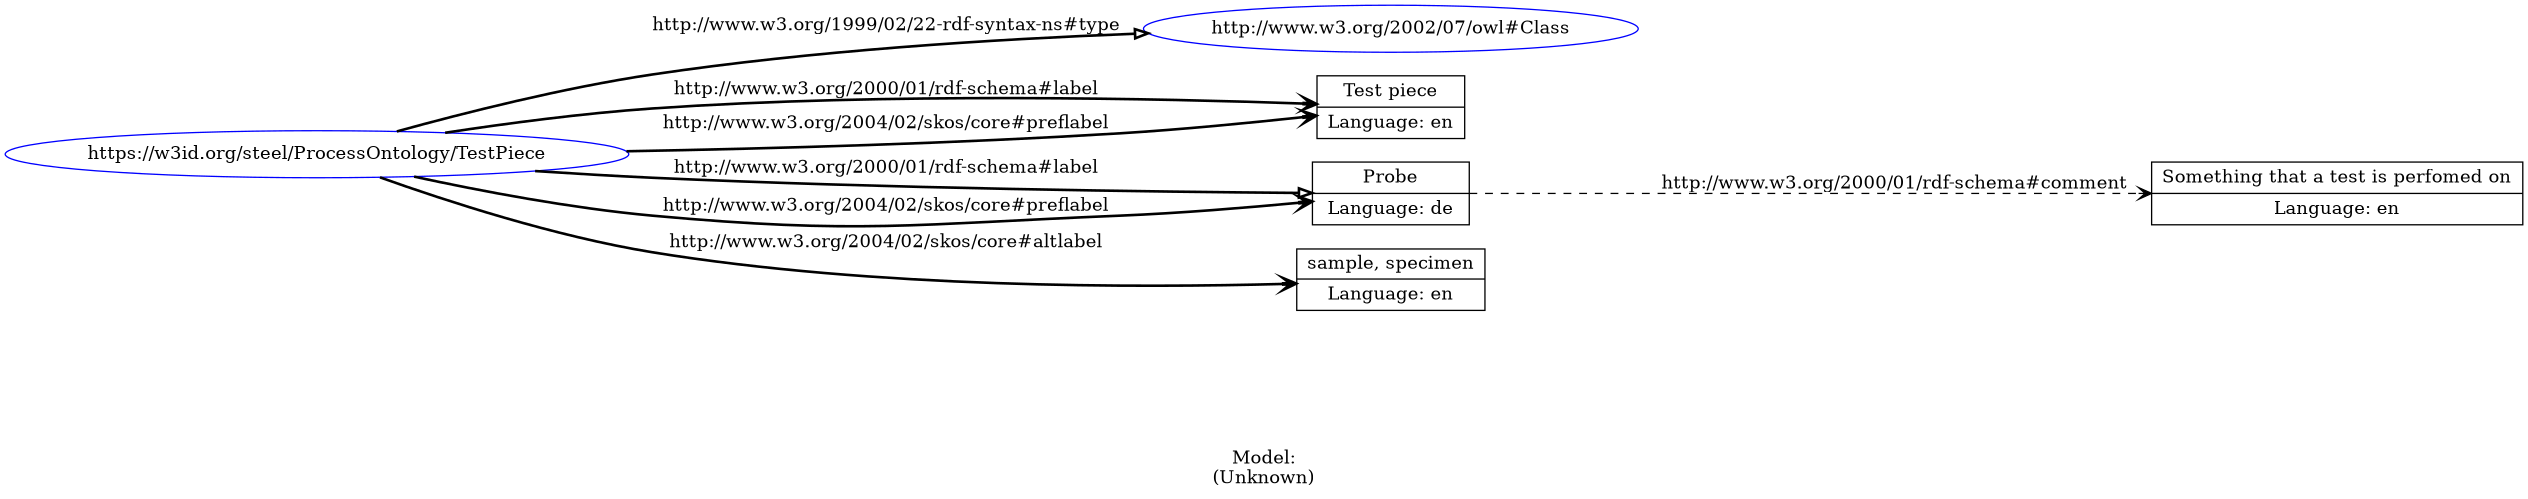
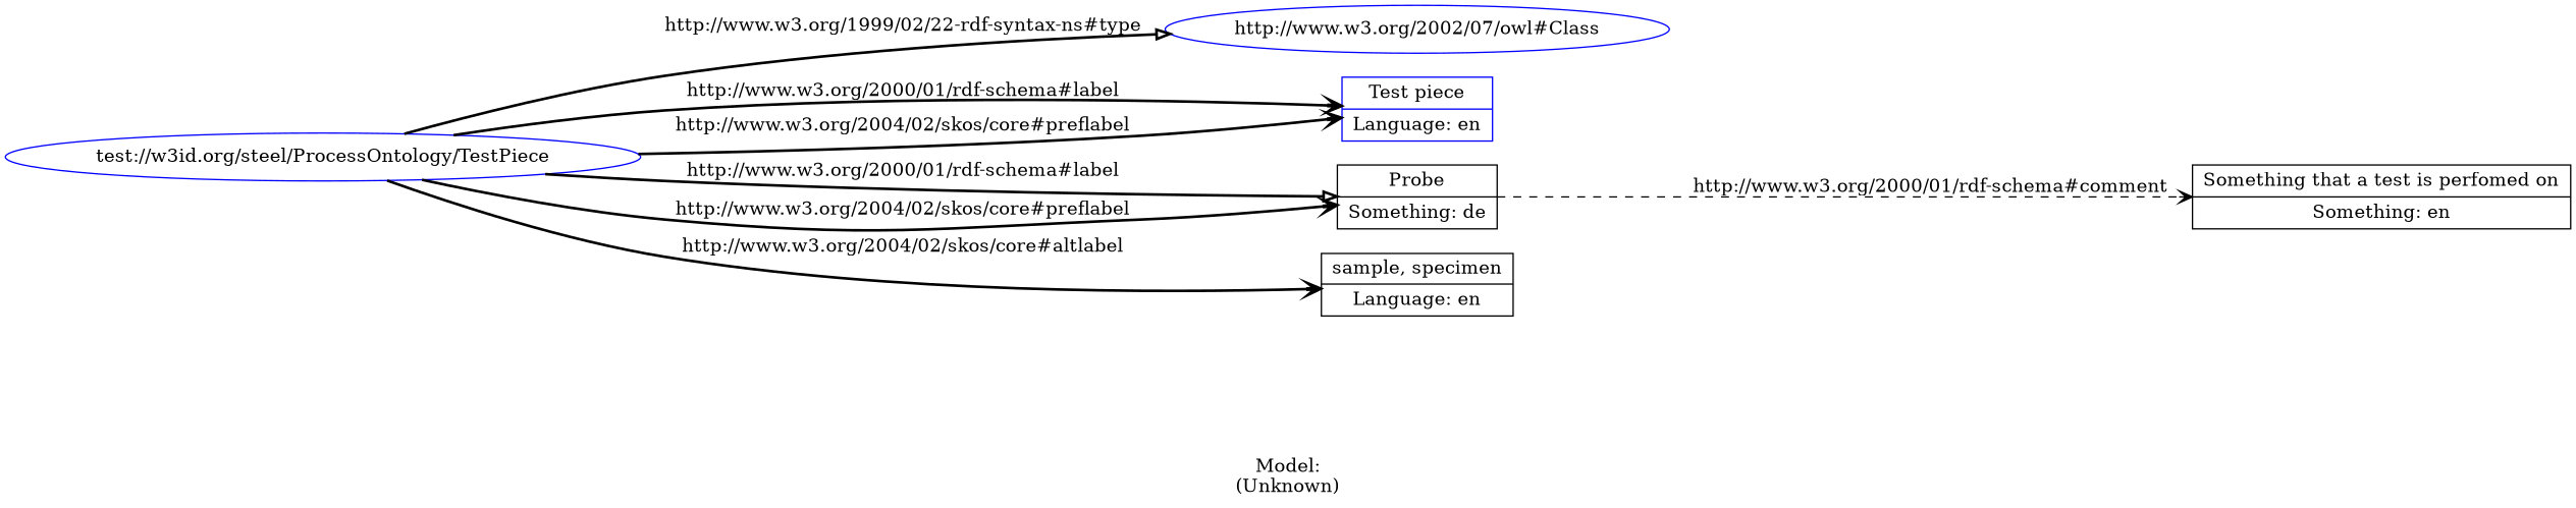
  digraph {
    label="\n\nModel:\n(Unknown)"
    rankdir=LR
    node [shape=record]
    edge [arrowhead=vee style=bold]
-   n1 [color=blue label="https://w3id.org/steel/ProcessOntology/TestPiece" shape=ellipse]
+   n1 [color=blue label="test://w3id.org/steel/ProcessOntology/TestPiece" shape=ellipse]
    n2 [color=blue label="http://www.w3.org/2002/07/owl#Class" shape=ellipse]
-   n3 [label="Test piece|Language: en"]
-   n4 [label="Probe|Language: de"]
+   n3 [label="Test piece|Language: en" color=blue]
+   n4 [label="Probe|Something: de"]
    n5 [label="sample, specimen|Language: en"]
-   n6 [label="Something that a test is perfomed on|Language: en"]
+   n6 [label="Something that a test is perfomed on|Something: en"]
    n1 -> n2 [arrowhead=onormal label="http://www.w3.org/1999/02/22-rdf-syntax-ns#type"]
    n1 -> n3 [label="http://www.w3.org/2000/01/rdf-schema#label"]
    n1 -> n3 [label="http://www.w3.org/2004/02/skos/core#preflabel"]
    n1 -> n4 [arrowhead=onormal label="http://www.w3.org/2000/01/rdf-schema#label"]
    n1 -> n4 [label="http://www.w3.org/2004/02/skos/core#preflabel"]
    n1 -> n5 [label="http://www.w3.org/2004/02/skos/core#altlabel"]
    n4 -> n6 [label="http://www.w3.org/2000/01/rdf-schema#comment" style=dashed]
  }
